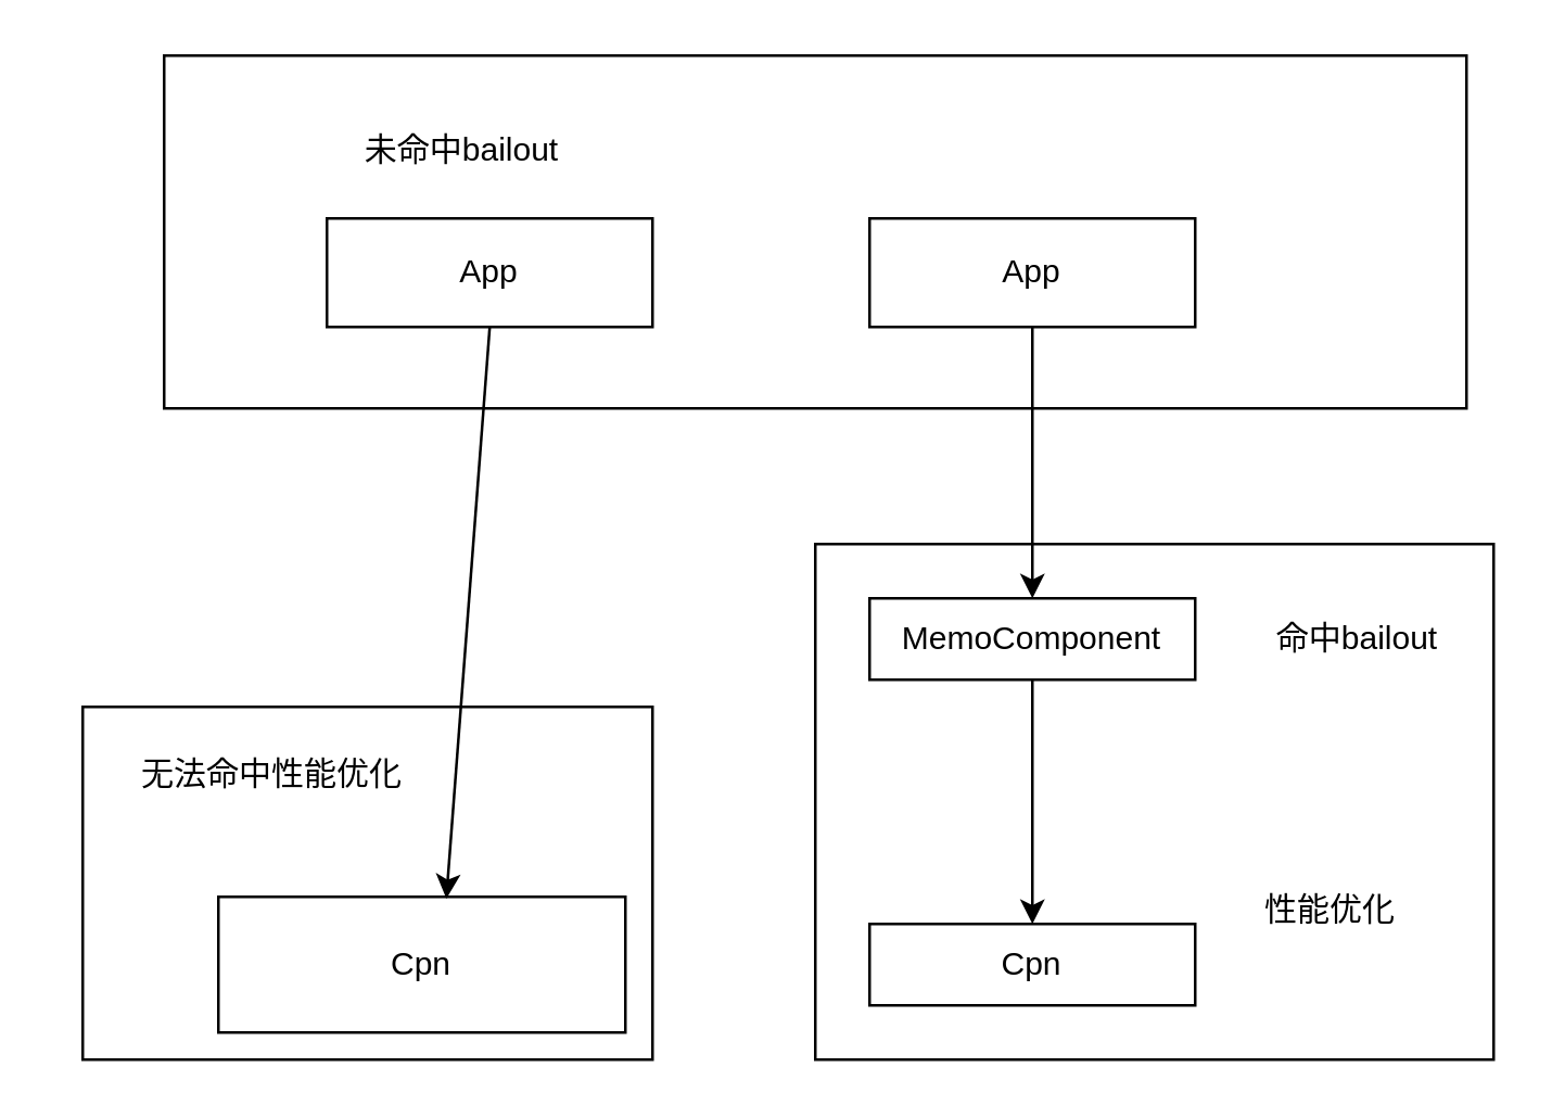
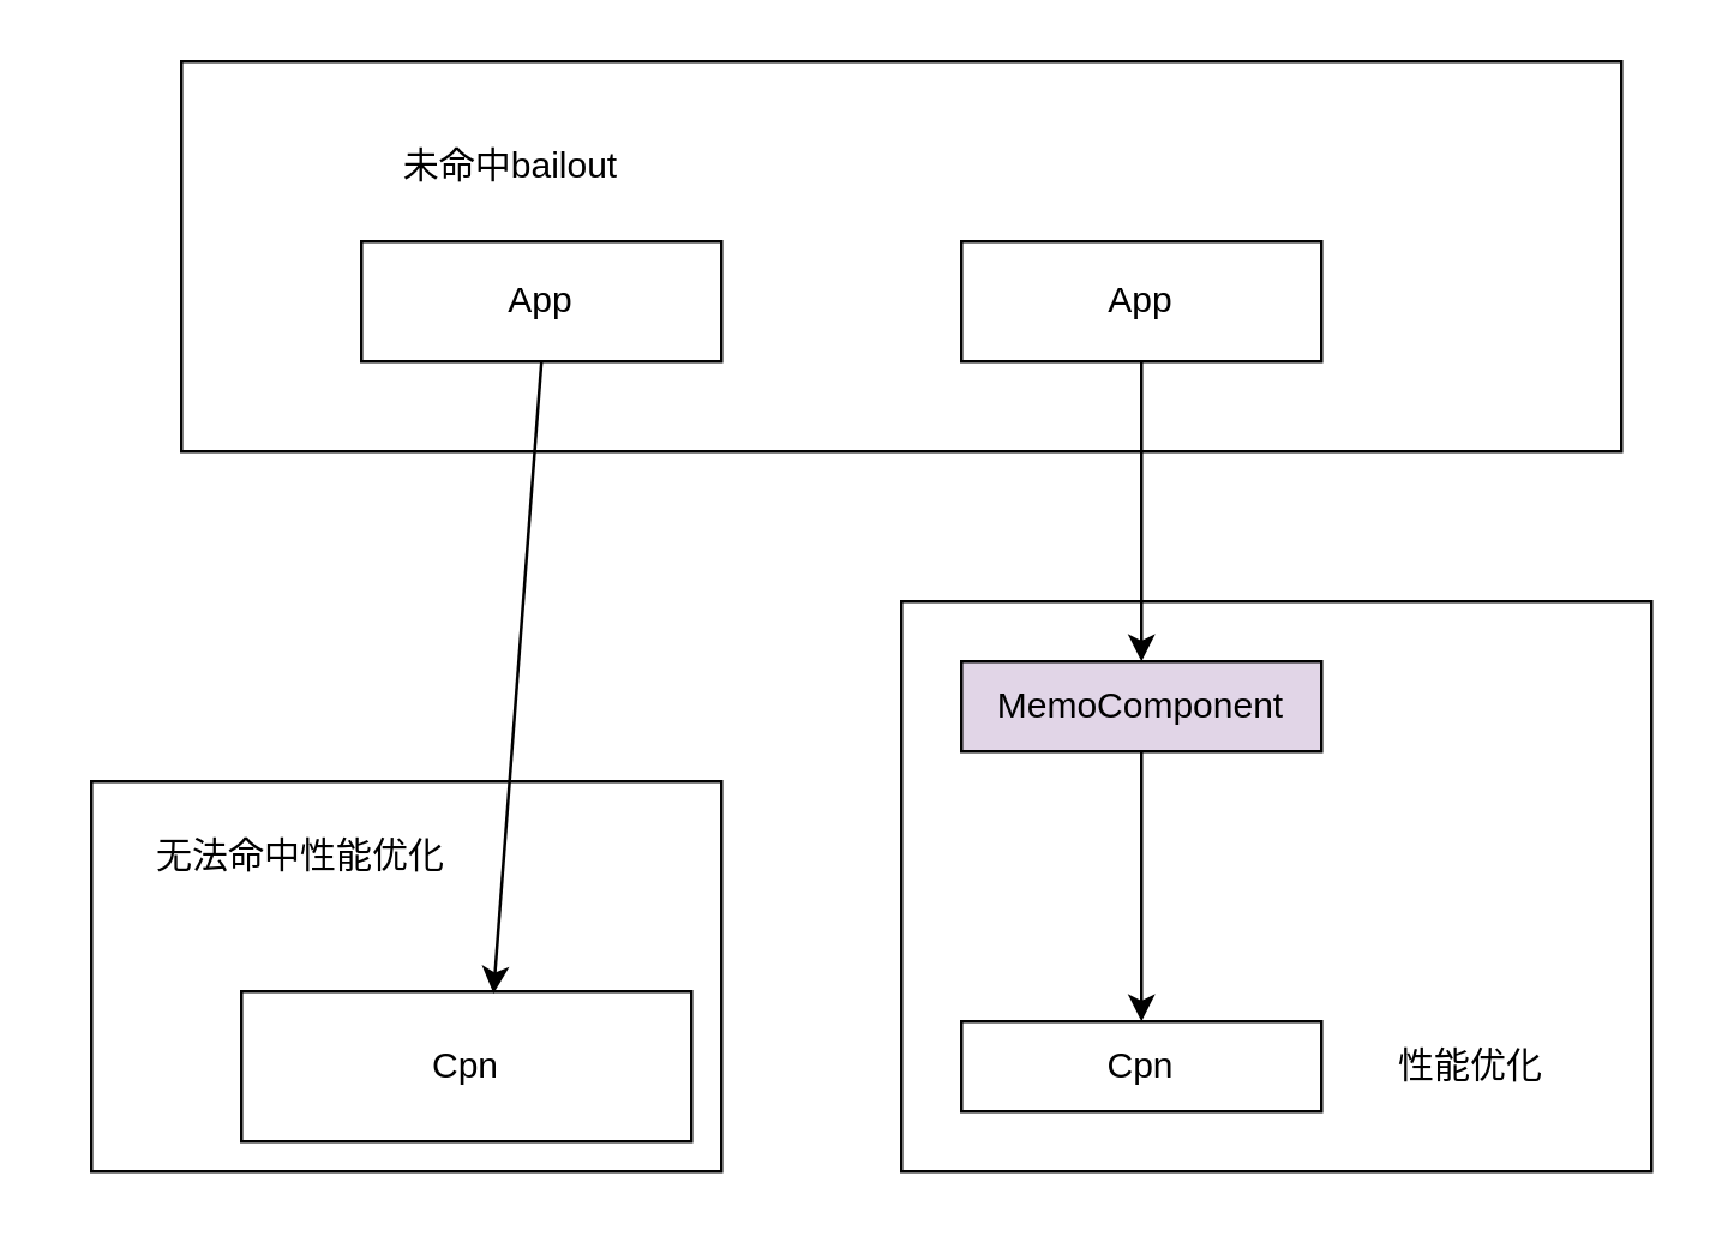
  <mxCell id="0" />
  <mxCell id="1" parent="0" />
  <mxCell id="2" value="" style="whiteSpace=wrap;html=1;" vertex="1" parent="1"><mxGeometry x="60" y="20" width="480" height="130" as="geometry" /></mxCell>
  <mxCell id="3" value="App" style="rounded=0;whiteSpace=wrap;html=1;" vertex="1" parent="1"><mxGeometry x="120" y="80" width="120" height="40" as="geometry" /></mxCell>
  <mxCell id="4" value="未命中bailout" style="text;html=1;align=center;verticalAlign=middle;whiteSpace=wrap;rounded=0;" vertex="1" parent="1"><mxGeometry x="30" y="270" width="160" height="30" as="geometry" /></mxCell>
  <mxCell id="5" value="" style="whiteSpace=wrap;html=1;" vertex="1" parent="1"><mxGeometry x="30" y="260" width="210" height="130" as="geometry" /></mxCell>
  <mxCell id="6" value="Cpn" style="whiteSpace=wrap;html=1;" vertex="1" parent="1"><mxGeometry x="80" y="330" width="150" height="50" as="geometry" /></mxCell>
  <mxCell id="7" style="edgeStyle=none;html=1;exitX=0.5;exitY=1;exitDx=0;exitDy=0;entryX=0.56;entryY=0.013;entryDx=0;entryDy=0;entryPerimeter=0;" edge="1" parent="1" source="3" target="6"><mxGeometry relative="1" as="geometry" /></mxCell>
  <mxCell id="8" value="未命中bailout" style="text;html=1;align=center;verticalAlign=middle;whiteSpace=wrap;rounded=0;" vertex="1" parent="1"><mxGeometry x="90" y="40" width="160" height="30" as="geometry" /></mxCell>
  <mxCell id="9" value="无法命中性能优化" style="text;html=1;align=center;verticalAlign=middle;whiteSpace=wrap;rounded=0;" vertex="1" parent="1"><mxGeometry x="20" y="270" width="160" height="30" as="geometry" /></mxCell>
  <mxCell id="10" value="" style="whiteSpace=wrap;html=1;" vertex="1" parent="1"><mxGeometry x="300" y="200" width="250" height="190" as="geometry" /></mxCell>
  <mxCell id="11" style="edgeStyle=none;html=1;exitX=0.5;exitY=1;exitDx=0;exitDy=0;entryX=0.5;entryY=0;entryDx=0;entryDy=0;" edge="1" parent="1" source="12" target="16"><mxGeometry relative="1" as="geometry" /></mxCell>
- <mxCell id="12" value="MemoComponent" style="rounded=0;whiteSpace=wrap;html=1;" vertex="1" parent="1"><mxGeometry x="320" y="220" width="120" height="30" as="geometry" /></mxCell>
- <mxCell id="13" value="命中bailout" style="text;html=1;align=center;verticalAlign=middle;whiteSpace=wrap;rounded=0;" vertex="1" parent="1"><mxGeometry x="460" y="220" width="80" height="30" as="geometry" /></mxCell>
+ <mxCell id="12" value="MemoComponent" style="rounded=0;whiteSpace=wrap;html=1;fillColor=#e1d5e7;" vertex="1" parent="1"><mxGeometry x="320" y="220" width="120" height="30" as="geometry" /></mxCell>
  <mxCell id="14" style="edgeStyle=none;html=1;exitX=0.5;exitY=1;exitDx=0;exitDy=0;entryX=0.5;entryY=0;entryDx=0;entryDy=0;" edge="1" parent="1" source="15" target="12"><mxGeometry relative="1" as="geometry" /></mxCell>
  <mxCell id="15" value="App" style="rounded=0;whiteSpace=wrap;html=1;" vertex="1" parent="1"><mxGeometry x="320" y="80" width="120" height="40" as="geometry" /></mxCell>
  <mxCell id="16" value="Cpn" style="rounded=0;whiteSpace=wrap;html=1;" vertex="1" parent="1"><mxGeometry x="320" y="340" width="120" height="30" as="geometry" /></mxCell>
- <mxCell id="17" value="性能优化" style="text;html=1;align=center;verticalAlign=middle;whiteSpace=wrap;rounded=0;" vertex="1" parent="1"><mxGeometry x="450" y="320" width="80" height="30" as="geometry" /></mxCell>
+ <mxCell id="17" value="性能优化" style="text;html=1;align=center;verticalAlign=middle;whiteSpace=wrap;rounded=0;" vertex="1" parent="1"><mxGeometry x="450" y="340" width="80" height="30" as="geometry" /></mxCell>
